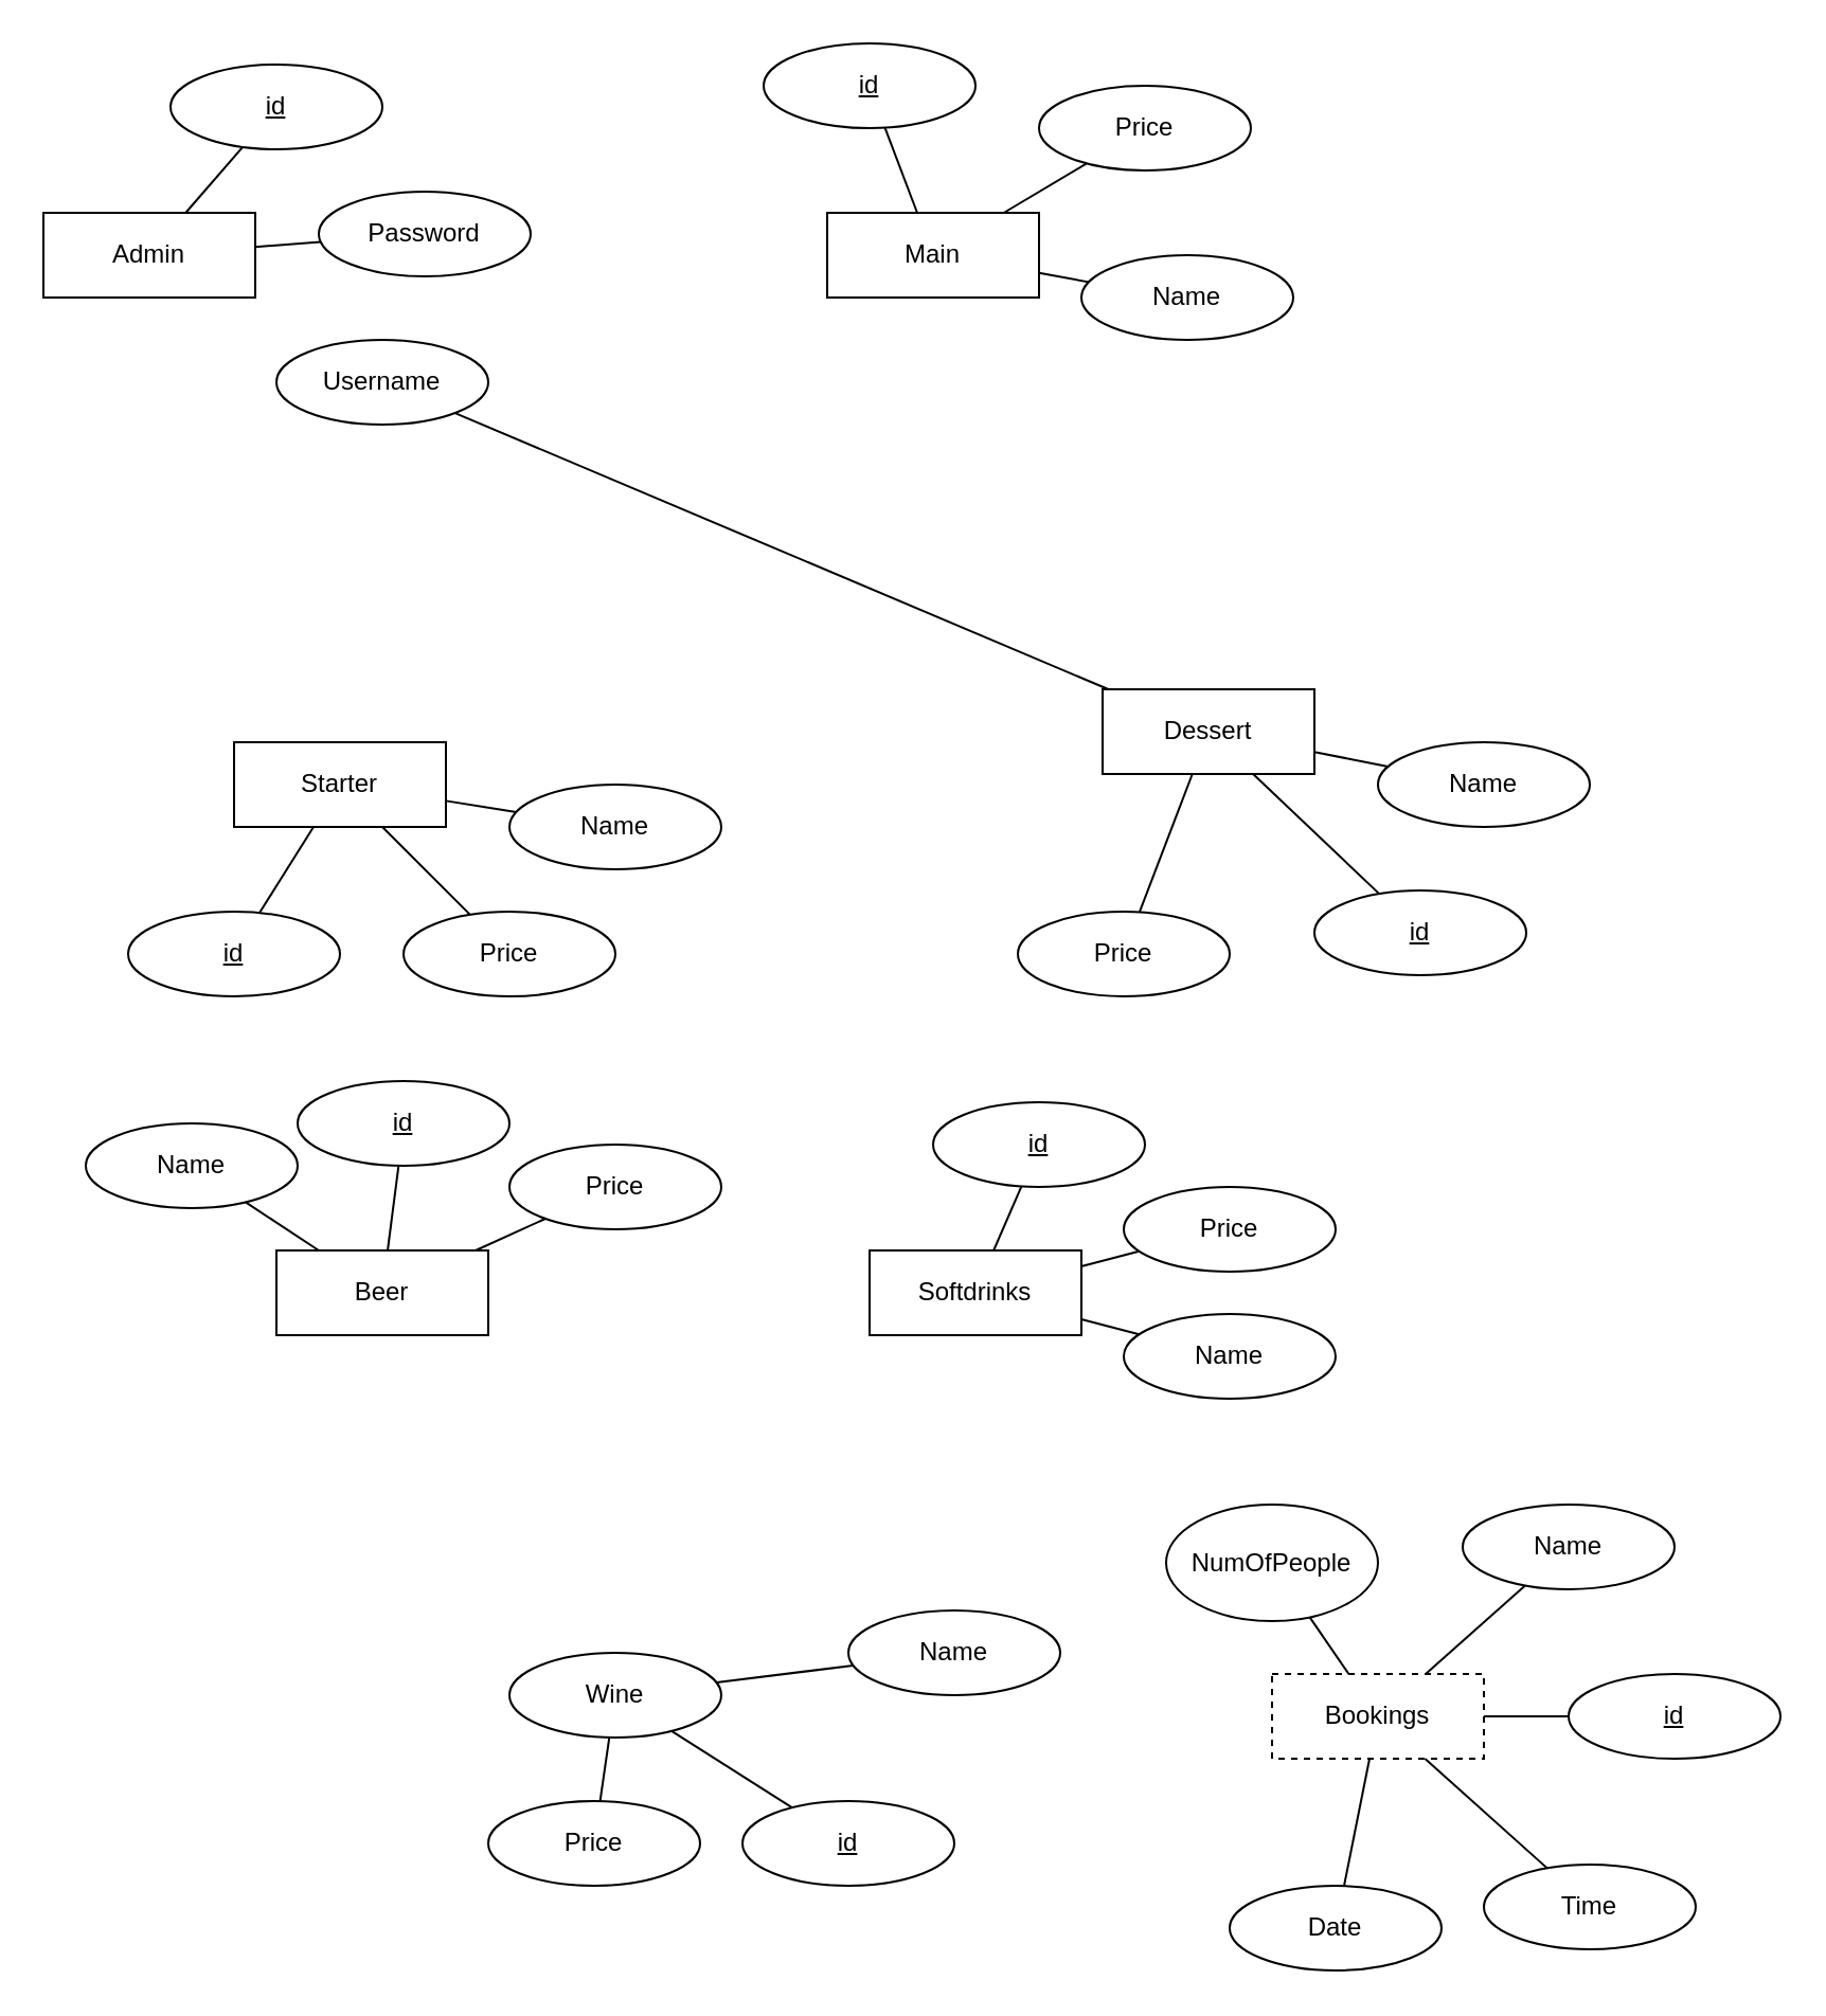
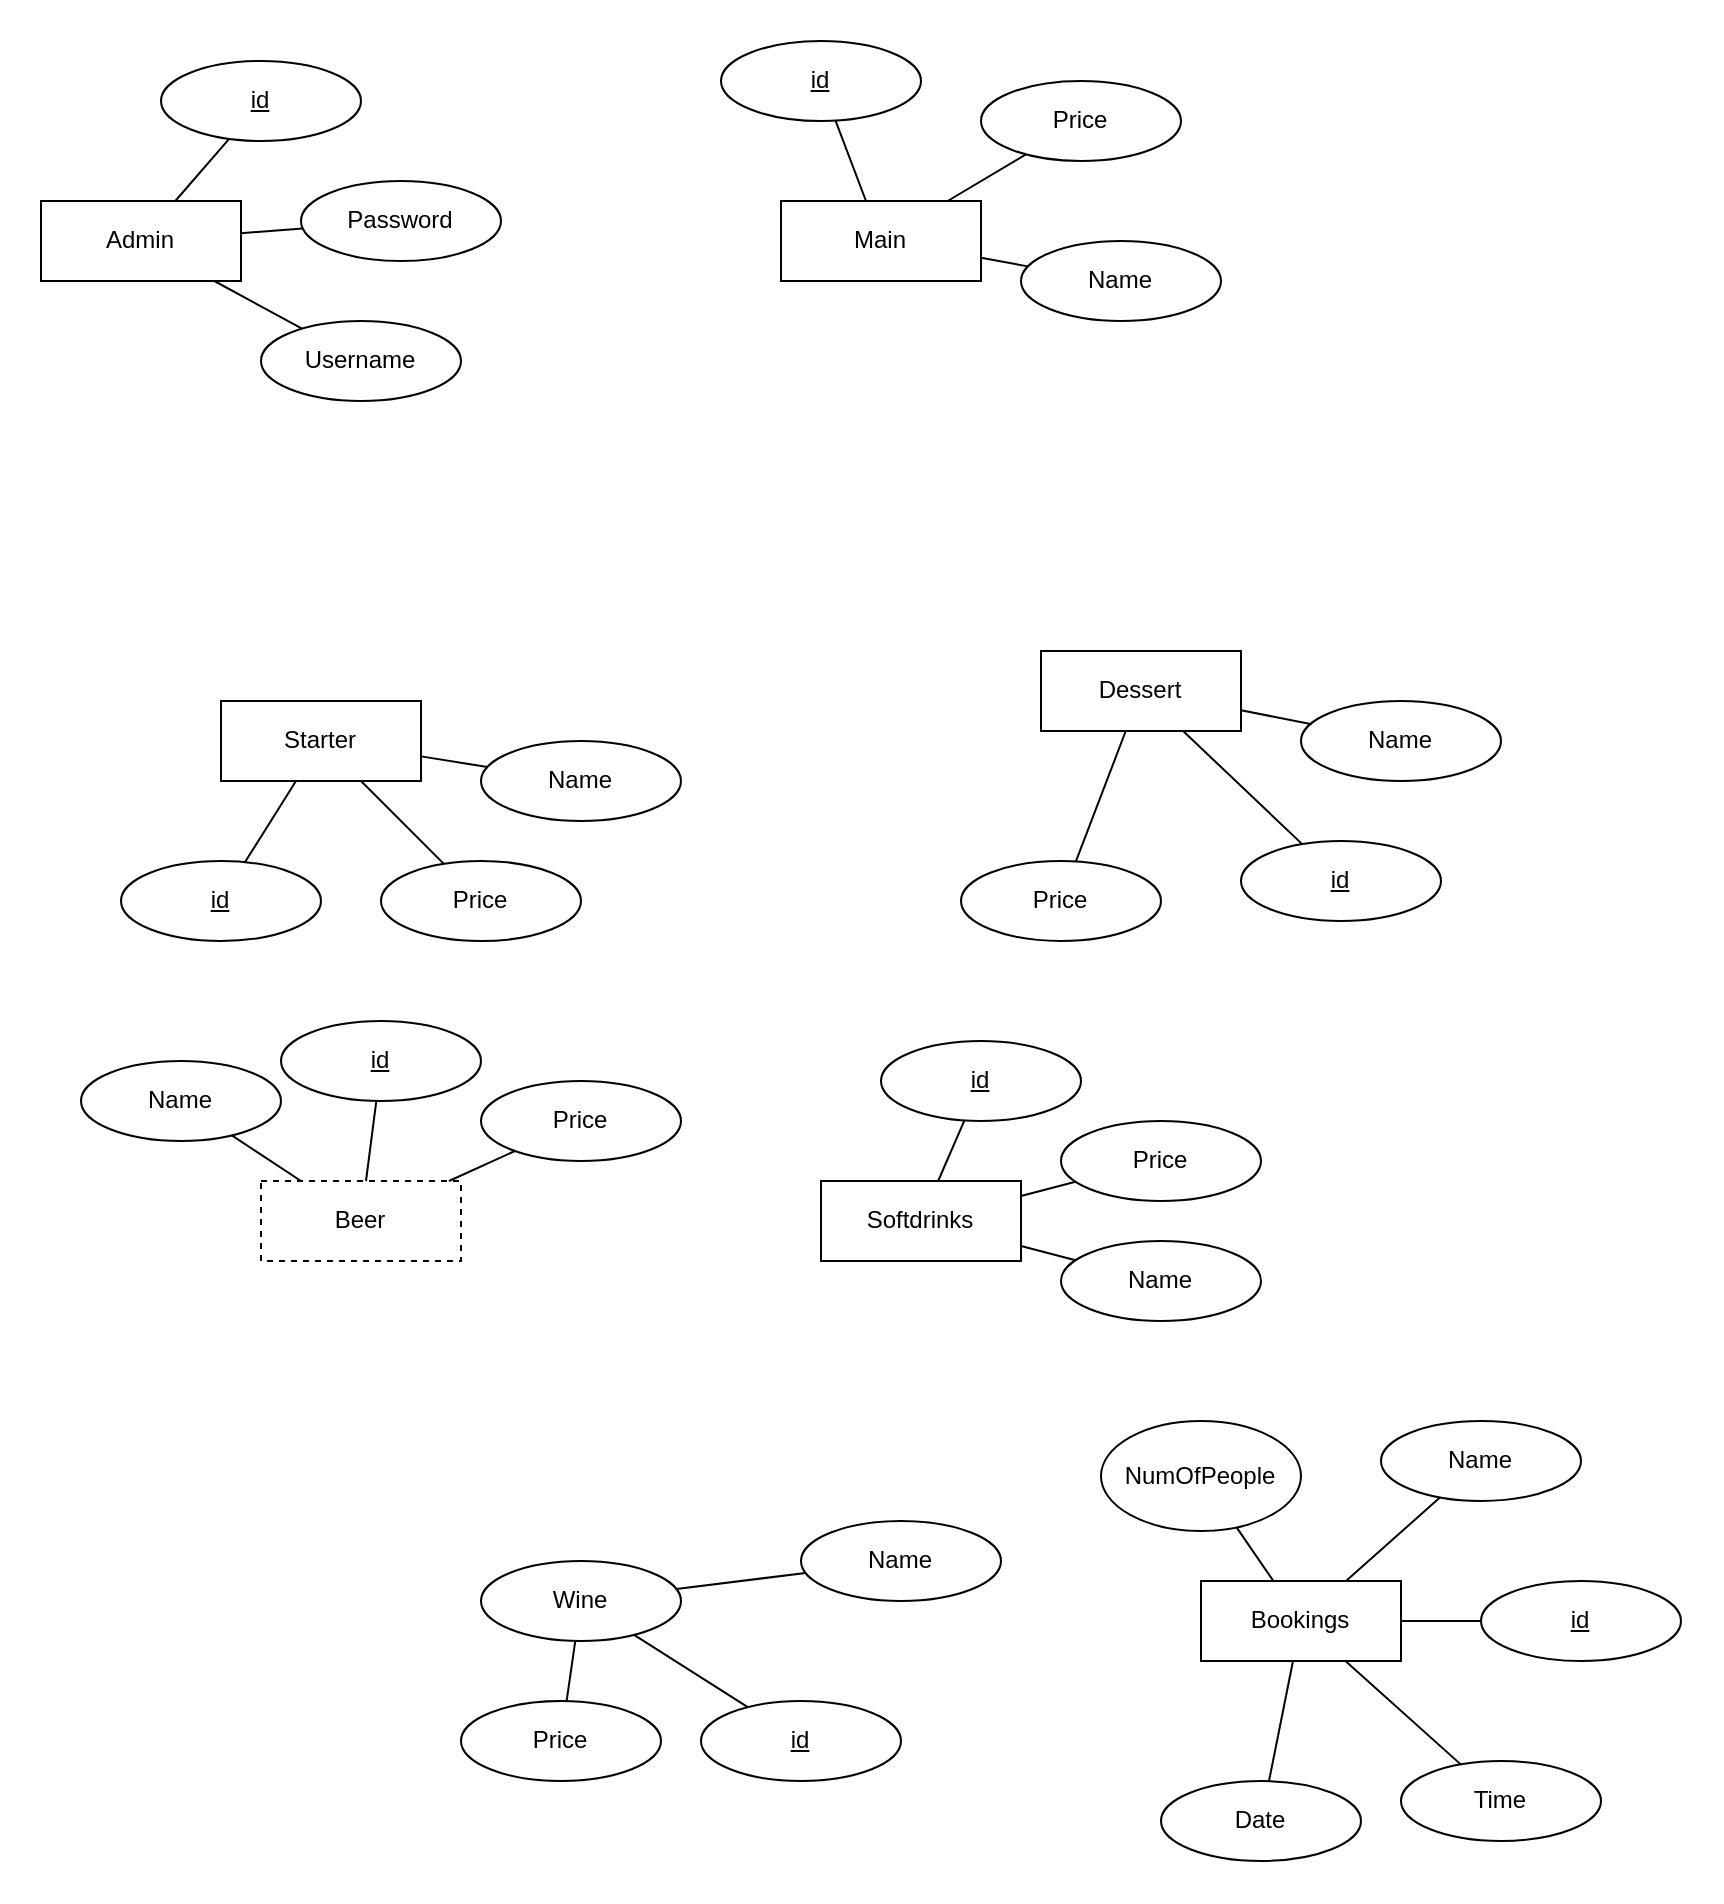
  <mxCell id="0" />
  <mxCell id="1" parent="0" />
  <mxCell id="2" value="Admin" style="whiteSpace=wrap;html=1;align=center;" parent="1" vertex="1"><mxGeometry x="20" y="100" width="100" height="40" as="geometry" /></mxCell>
  <mxCell id="3" value="Starter" style="whiteSpace=wrap;html=1;align=center;" parent="1" vertex="1"><mxGeometry x="110" y="350" width="100" height="40" as="geometry" /></mxCell>
  <mxCell id="4" value="Main" style="whiteSpace=wrap;html=1;align=center;" parent="1" vertex="1"><mxGeometry x="390" y="100" width="100" height="40" as="geometry" /></mxCell>
  <mxCell id="5" style="edgeStyle=none;html=1;endArrow=none;endFill=0;" parent="1" source="6" target="26" edge="1"><mxGeometry relative="1" as="geometry" /></mxCell>
  <mxCell id="6" value="Dessert" style="whiteSpace=wrap;html=1;align=center;" parent="1" vertex="1"><mxGeometry x="520" y="325" width="100" height="40" as="geometry" /></mxCell>
- <mxCell id="7" value="Beer" style="whiteSpace=wrap;html=1;align=center;" parent="1" vertex="1"><mxGeometry x="130" y="590" width="100" height="40" as="geometry" /></mxCell>
+ <mxCell id="7" value="Beer" style="whiteSpace=wrap;html=1;align=center;dashed=1;" parent="1" vertex="1"><mxGeometry x="130" y="590" width="100" height="40" as="geometry" /></mxCell>
  <mxCell id="8" style="edgeStyle=none;html=1;endArrow=none;endFill=0;" parent="1" source="9" target="25" edge="1"><mxGeometry relative="1" as="geometry" /></mxCell>
  <mxCell id="9" value="Wine" style="ellipse;whiteSpace=wrap;html=1;align=center;" parent="1" vertex="1"><mxGeometry x="240" y="780" width="100" height="40" as="geometry" /></mxCell>
  <mxCell id="10" value="Softdrinks" style="whiteSpace=wrap;html=1;align=center;" parent="1" vertex="1"><mxGeometry x="410" y="590" width="100" height="40" as="geometry" /></mxCell>
  <mxCell id="11" style="edgeStyle=none;html=1;endArrow=none;endFill=0;" parent="1" source="12" target="2" edge="1"><mxGeometry relative="1" as="geometry" /></mxCell>
  <mxCell id="12" value="Password" style="ellipse;whiteSpace=wrap;html=1;align=center;" parent="1" vertex="1"><mxGeometry x="150" y="90" width="100" height="40" as="geometry" /></mxCell>
- <mxCell id="13" style="edgeStyle=none;html=1;endArrow=none;endFill=0;" parent="1" source="14" target="6" edge="1"><mxGeometry relative="1" as="geometry" /></mxCell>
+ <mxCell id="13" style="edgeStyle=none;html=1;endArrow=none;endFill=0;" parent="1" source="14" target="2" edge="1"><mxGeometry relative="1" as="geometry" /></mxCell>
  <mxCell id="14" value="Username" style="ellipse;whiteSpace=wrap;html=1;align=center;" parent="1" vertex="1"><mxGeometry x="130" y="160" width="100" height="40" as="geometry" /></mxCell>
  <mxCell id="15" style="edgeStyle=none;html=1;endArrow=none;endFill=0;" parent="1" source="16" target="2" edge="1"><mxGeometry relative="1" as="geometry" /></mxCell>
  <mxCell id="16" value="id" style="ellipse;whiteSpace=wrap;html=1;align=center;fontStyle=4;" parent="1" vertex="1"><mxGeometry x="80" y="30" width="100" height="40" as="geometry" /></mxCell>
  <mxCell id="17" style="edgeStyle=none;html=1;endArrow=none;endFill=0;" parent="1" source="18" target="3" edge="1"><mxGeometry relative="1" as="geometry" /></mxCell>
  <mxCell id="18" value="id" style="ellipse;whiteSpace=wrap;html=1;align=center;fontStyle=4;" parent="1" vertex="1"><mxGeometry x="60" y="430" width="100" height="40" as="geometry" /></mxCell>
  <mxCell id="19" style="edgeStyle=none;html=1;endArrow=none;endFill=0;" parent="1" source="20" target="4" edge="1"><mxGeometry relative="1" as="geometry" /></mxCell>
  <mxCell id="20" value="id" style="ellipse;whiteSpace=wrap;html=1;align=center;fontStyle=4;" parent="1" vertex="1"><mxGeometry x="360" y="20" width="100" height="40" as="geometry" /></mxCell>
  <mxCell id="21" style="edgeStyle=none;html=1;endArrow=none;endFill=0;" parent="1" source="22" target="7" edge="1"><mxGeometry relative="1" as="geometry" /></mxCell>
  <mxCell id="22" value="id" style="ellipse;whiteSpace=wrap;html=1;align=center;fontStyle=4;" parent="1" vertex="1"><mxGeometry x="140" y="510" width="100" height="40" as="geometry" /></mxCell>
  <mxCell id="23" style="edgeStyle=none;html=1;endArrow=none;endFill=0;" parent="1" source="24" target="10" edge="1"><mxGeometry relative="1" as="geometry" /></mxCell>
  <mxCell id="24" value="id" style="ellipse;whiteSpace=wrap;html=1;align=center;fontStyle=4;" parent="1" vertex="1"><mxGeometry x="440" y="520" width="100" height="40" as="geometry" /></mxCell>
  <mxCell id="25" value="id" style="ellipse;whiteSpace=wrap;html=1;align=center;fontStyle=4;" parent="1" vertex="1"><mxGeometry x="350" y="850" width="100" height="40" as="geometry" /></mxCell>
  <mxCell id="26" value="id" style="ellipse;whiteSpace=wrap;html=1;align=center;fontStyle=4;" parent="1" vertex="1"><mxGeometry x="620" y="420" width="100" height="40" as="geometry" /></mxCell>
  <mxCell id="27" style="edgeStyle=none;html=1;endArrow=none;endFill=0;" parent="1" source="28" target="4" edge="1"><mxGeometry relative="1" as="geometry" /></mxCell>
  <mxCell id="28" value="Price" style="ellipse;whiteSpace=wrap;html=1;align=center;" parent="1" vertex="1"><mxGeometry x="490" y="40" width="100" height="40" as="geometry" /></mxCell>
  <mxCell id="29" style="edgeStyle=none;html=1;endArrow=none;endFill=0;" parent="1" source="30" target="4" edge="1"><mxGeometry relative="1" as="geometry" /></mxCell>
  <mxCell id="30" value="Name" style="ellipse;whiteSpace=wrap;html=1;align=center;" parent="1" vertex="1"><mxGeometry x="510" y="120" width="100" height="40" as="geometry" /></mxCell>
  <mxCell id="31" style="edgeStyle=none;html=1;endArrow=none;endFill=0;" parent="1" source="32" target="7" edge="1"><mxGeometry relative="1" as="geometry" /></mxCell>
  <mxCell id="32" value="Price" style="ellipse;whiteSpace=wrap;html=1;align=center;" parent="1" vertex="1"><mxGeometry x="240" y="540" width="100" height="40" as="geometry" /></mxCell>
  <mxCell id="33" style="edgeStyle=none;html=1;endArrow=none;endFill=0;" parent="1" source="34" target="10" edge="1"><mxGeometry relative="1" as="geometry" /></mxCell>
  <mxCell id="34" value="Price" style="ellipse;whiteSpace=wrap;html=1;align=center;" parent="1" vertex="1"><mxGeometry x="530" y="560" width="100" height="40" as="geometry" /></mxCell>
  <mxCell id="35" style="edgeStyle=none;html=1;endArrow=none;endFill=0;" parent="1" source="36" target="3" edge="1"><mxGeometry relative="1" as="geometry" /></mxCell>
  <mxCell id="36" value="Price" style="ellipse;whiteSpace=wrap;html=1;align=center;" parent="1" vertex="1"><mxGeometry x="190" y="430" width="100" height="40" as="geometry" /></mxCell>
  <mxCell id="37" style="edgeStyle=none;html=1;endArrow=none;endFill=0;" parent="1" source="38" target="6" edge="1"><mxGeometry relative="1" as="geometry" /></mxCell>
  <mxCell id="38" value="Price" style="ellipse;whiteSpace=wrap;html=1;align=center;" parent="1" vertex="1"><mxGeometry x="480" y="430" width="100" height="40" as="geometry" /></mxCell>
  <mxCell id="39" style="edgeStyle=none;html=1;endArrow=none;endFill=0;" parent="1" source="40" target="9" edge="1"><mxGeometry relative="1" as="geometry" /></mxCell>
  <mxCell id="40" value="Price" style="ellipse;whiteSpace=wrap;html=1;align=center;" parent="1" vertex="1"><mxGeometry x="230" y="850" width="100" height="40" as="geometry" /></mxCell>
  <mxCell id="41" style="edgeStyle=none;html=1;endArrow=none;endFill=0;" parent="1" source="42" target="7" edge="1"><mxGeometry relative="1" as="geometry" /></mxCell>
  <mxCell id="42" value="Name" style="ellipse;whiteSpace=wrap;html=1;align=center;" parent="1" vertex="1"><mxGeometry x="40" y="530" width="100" height="40" as="geometry" /></mxCell>
  <mxCell id="43" style="edgeStyle=none;html=1;endArrow=none;endFill=0;" parent="1" source="44" target="10" edge="1"><mxGeometry relative="1" as="geometry" /></mxCell>
  <mxCell id="44" value="Name" style="ellipse;whiteSpace=wrap;html=1;align=center;" parent="1" vertex="1"><mxGeometry x="530" y="620" width="100" height="40" as="geometry" /></mxCell>
  <mxCell id="45" style="edgeStyle=none;html=1;endArrow=none;endFill=0;" parent="1" source="46" target="9" edge="1"><mxGeometry relative="1" as="geometry" /></mxCell>
  <mxCell id="46" value="Name" style="ellipse;whiteSpace=wrap;html=1;align=center;" parent="1" vertex="1"><mxGeometry x="400" y="760" width="100" height="40" as="geometry" /></mxCell>
  <mxCell id="47" style="edgeStyle=none;html=1;endArrow=none;endFill=0;" parent="1" source="48" target="6" edge="1"><mxGeometry relative="1" as="geometry" /></mxCell>
  <mxCell id="48" value="Name" style="ellipse;whiteSpace=wrap;html=1;align=center;" parent="1" vertex="1"><mxGeometry x="650" y="350" width="100" height="40" as="geometry" /></mxCell>
  <mxCell id="49" style="edgeStyle=none;html=1;endArrow=none;endFill=0;" parent="1" source="50" target="3" edge="1"><mxGeometry relative="1" as="geometry" /></mxCell>
  <mxCell id="50" value="Name" style="ellipse;whiteSpace=wrap;html=1;align=center;" parent="1" vertex="1"><mxGeometry x="240" y="370" width="100" height="40" as="geometry" /></mxCell>
  <mxCell id="51" style="edgeStyle=none;html=1;endArrow=none;endFill=0;" edge="1" parent="1" source="52" target="53"><mxGeometry relative="1" as="geometry" /></mxCell>
- <mxCell id="52" value="Bookings" style="whiteSpace=wrap;html=1;align=center;dashed=1;" vertex="1" parent="1"><mxGeometry x="600" y="790" width="100" height="40" as="geometry" /></mxCell>
+ <mxCell id="52" value="Bookings" style="whiteSpace=wrap;html=1;align=center;" vertex="1" parent="1"><mxGeometry x="600" y="790" width="100" height="40" as="geometry" /></mxCell>
  <mxCell id="53" value="Name" style="ellipse;whiteSpace=wrap;html=1;align=center;" vertex="1" parent="1"><mxGeometry x="690" y="710" width="100" height="40" as="geometry" /></mxCell>
  <mxCell id="54" style="edgeStyle=none;html=1;endArrow=none;endFill=0;" edge="1" parent="1" source="55" target="52"><mxGeometry relative="1" as="geometry" /></mxCell>
  <mxCell id="55" value="id" style="ellipse;whiteSpace=wrap;html=1;align=center;fontStyle=4;" vertex="1" parent="1"><mxGeometry x="740" y="790" width="100" height="40" as="geometry" /></mxCell>
  <mxCell id="56" style="edgeStyle=none;html=1;endArrow=none;endFill=0;" edge="1" parent="1" source="57" target="52"><mxGeometry relative="1" as="geometry" /></mxCell>
  <mxCell id="57" value="Date" style="ellipse;whiteSpace=wrap;html=1;align=center;" vertex="1" parent="1"><mxGeometry x="580" y="890" width="100" height="40" as="geometry" /></mxCell>
  <mxCell id="58" style="edgeStyle=none;html=1;endArrow=none;endFill=0;" edge="1" parent="1" source="59" target="52"><mxGeometry relative="1" as="geometry" /></mxCell>
  <mxCell id="59" value="Time" style="ellipse;whiteSpace=wrap;html=1;align=center;" vertex="1" parent="1"><mxGeometry x="700" y="880" width="100" height="40" as="geometry" /></mxCell>
  <mxCell id="60" style="edgeStyle=none;html=1;endArrow=none;endFill=0;" edge="1" parent="1" source="61" target="52"><mxGeometry relative="1" as="geometry" /></mxCell>
  <mxCell id="61" value="NumOfPeople" style="ellipse;whiteSpace=wrap;html=1;align=center;" vertex="1" parent="1"><mxGeometry x="550" y="710" width="100" height="55" as="geometry" /></mxCell>
